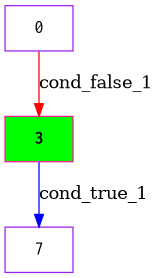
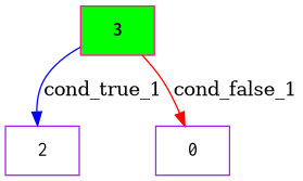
  digraph {
    node [color=purple fontname=Courier shape=record]
    3 [color=deeppink fillcolor=green fontcolor=black fontname="Courier-Bold" height=.5 style=filled]
-   2 [height=.5 label=7]
+   2 [height=.5]
    0 [height=.5]
    3 -> 2 [color=blue label=cond_true_1]
-   0 -> 3 [color=red label=cond_false_1]
+   3 -> 0 [color=red label=cond_false_1]
  }
